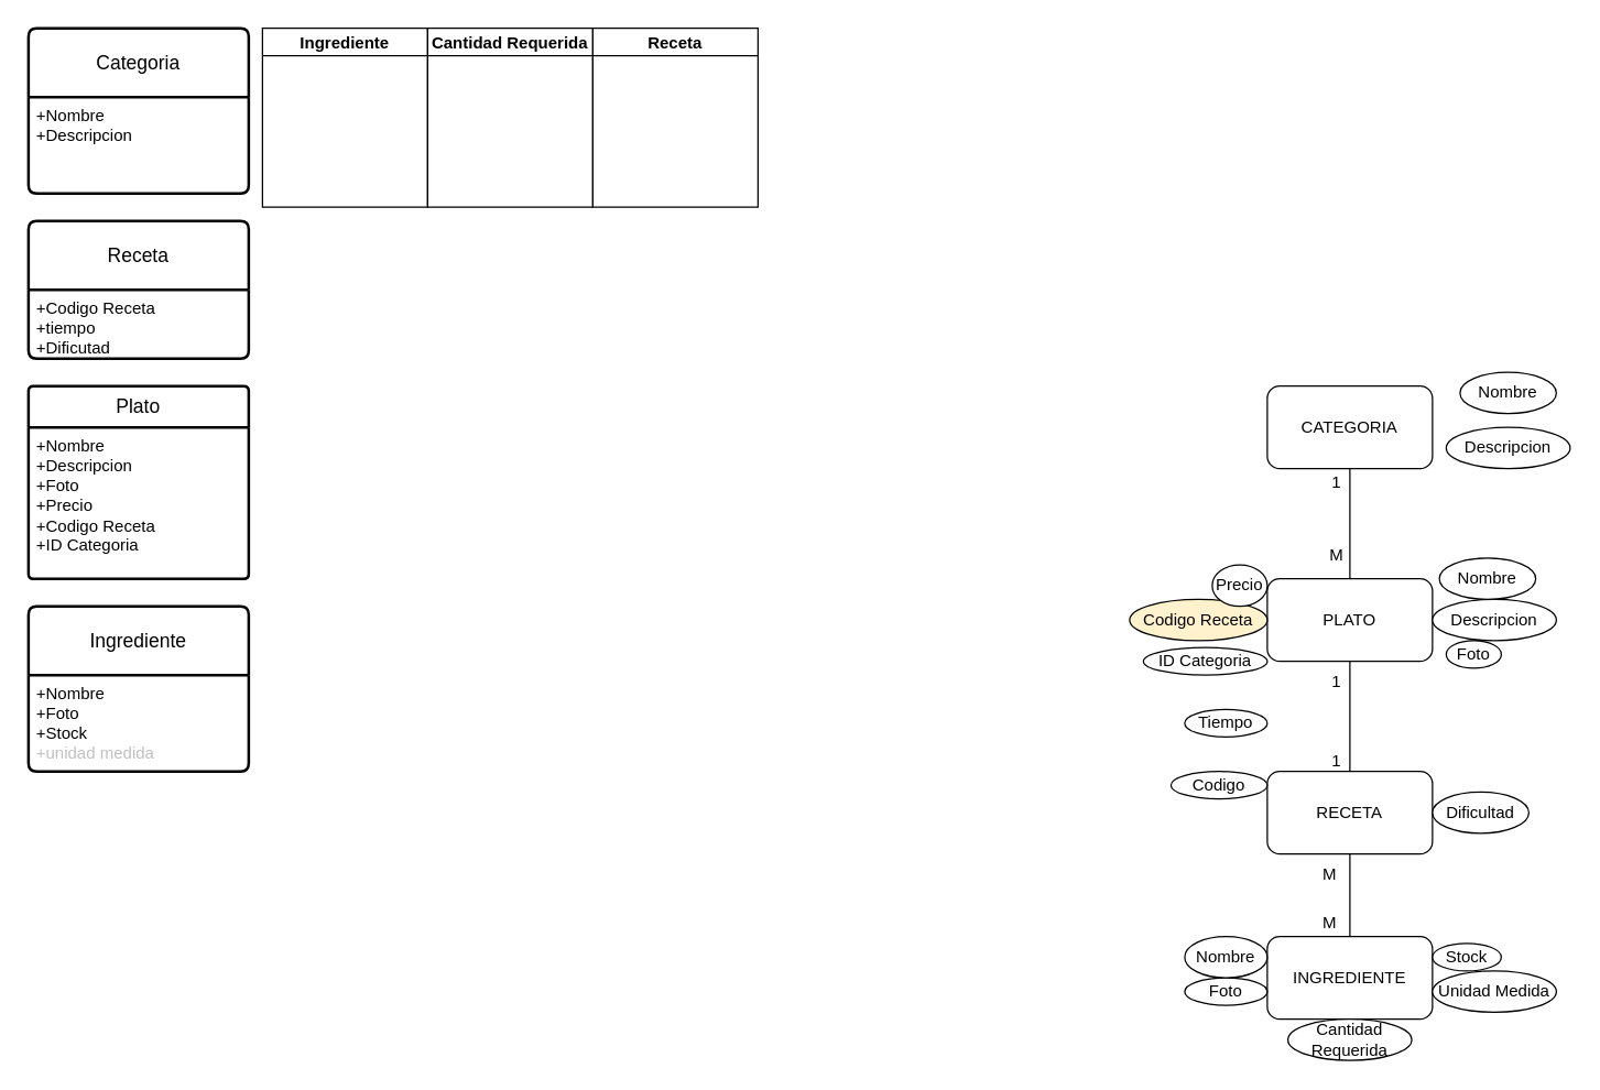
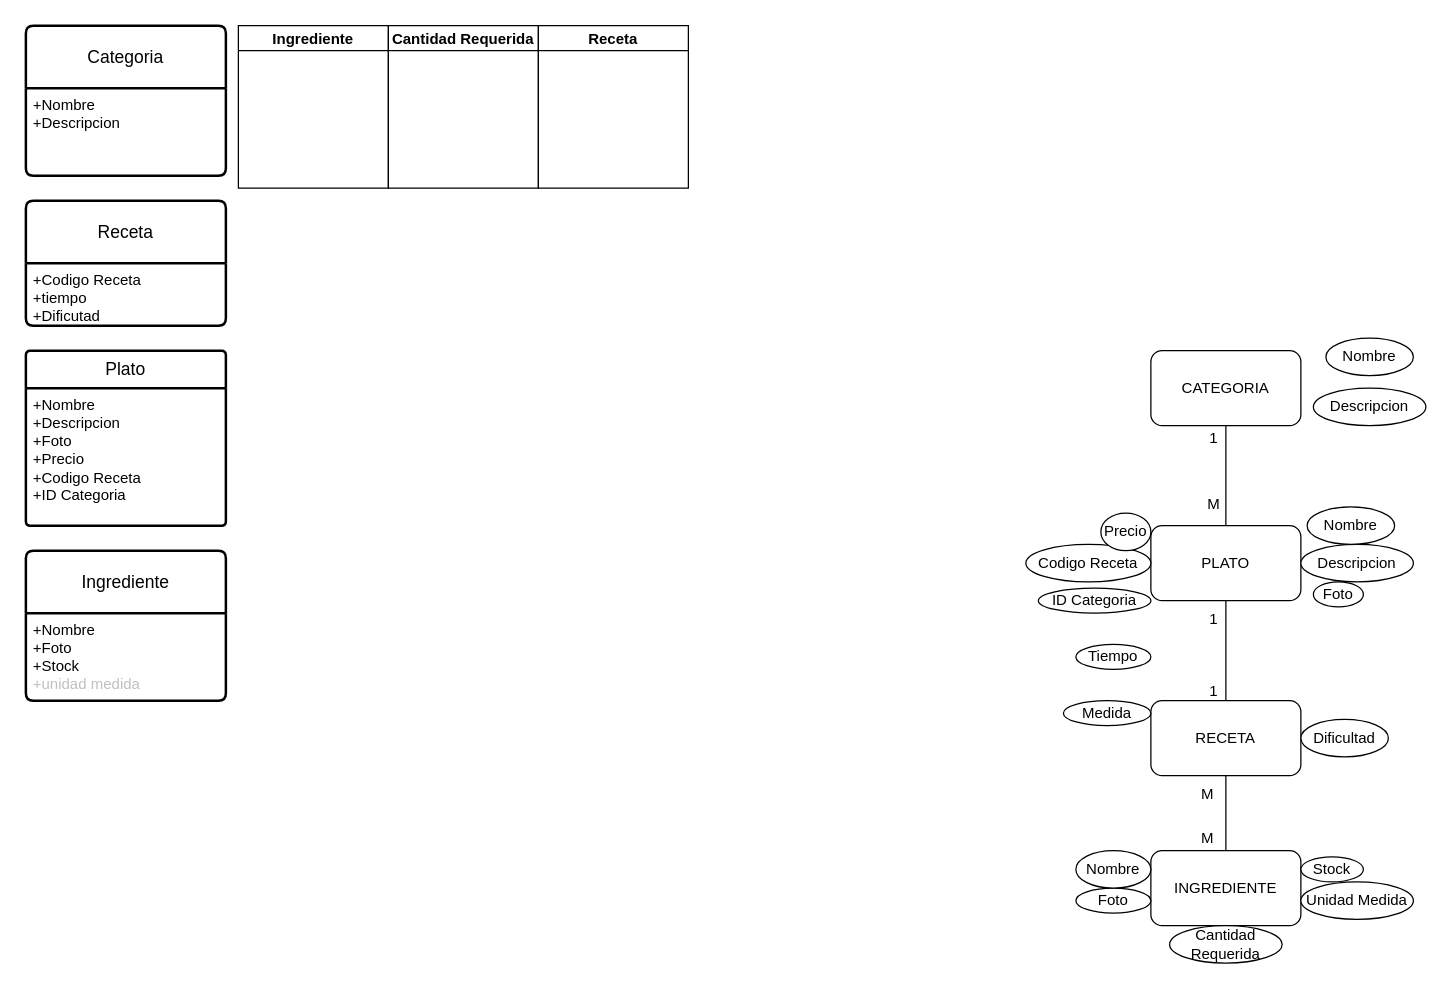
  <mxCell id="0" />
  <mxCell id="1" parent="0" />
  <mxCell id="2" value="Receta" style="swimlane;childLayout=stackLayout;horizontal=1;startSize=50;horizontalStack=0;rounded=1;fontSize=14;fontStyle=0;strokeWidth=2;resizeParent=0;resizeLast=1;shadow=0;dashed=0;align=center;arcSize=4;whiteSpace=wrap;html=1;" vertex="1" parent="1"><mxGeometry x="20" y="160" width="160" height="100" as="geometry" /></mxCell>
  <mxCell id="3" value="+Codigo Receta&lt;br&gt;+tiempo&lt;div&gt;+Dificutad&lt;/div&gt;&lt;div&gt;&lt;br&gt;&lt;/div&gt;" style="align=left;strokeColor=none;fillColor=none;spacingLeft=4;fontSize=12;verticalAlign=top;resizable=0;rotatable=0;part=1;html=1;" vertex="1" parent="2"><mxGeometry y="50" width="160" height="50" as="geometry" /></mxCell>
  <mxCell id="4" value="Plato" style="swimlane;childLayout=stackLayout;horizontal=1;startSize=30;horizontalStack=0;rounded=1;fontSize=14;fontStyle=0;strokeWidth=2;resizeParent=0;resizeLast=1;shadow=0;dashed=0;align=center;arcSize=4;whiteSpace=wrap;html=1;" vertex="1" parent="1"><mxGeometry x="20" y="280" width="160" height="140" as="geometry" /></mxCell>
  <mxCell id="5" value="+Nombre&lt;br&gt;+Descripcion&lt;br&gt;+Foto&lt;div&gt;+Precio&lt;/div&gt;&lt;div&gt;+Codigo Receta&lt;/div&gt;&lt;div&gt;+ID Categoria&lt;/div&gt;" style="align=left;strokeColor=none;fillColor=none;spacingLeft=4;fontSize=12;verticalAlign=top;resizable=0;rotatable=0;part=1;html=1;" vertex="1" parent="4"><mxGeometry y="30" width="160" height="110" as="geometry" /></mxCell>
  <mxCell id="6" value="Categoria" style="swimlane;childLayout=stackLayout;horizontal=1;startSize=50;horizontalStack=0;rounded=1;fontSize=14;fontStyle=0;strokeWidth=2;resizeParent=0;resizeLast=1;shadow=0;dashed=0;align=center;arcSize=4;whiteSpace=wrap;html=1;" vertex="1" parent="1"><mxGeometry x="20" y="20" width="160" height="120" as="geometry" /></mxCell>
  <mxCell id="7" value="+Nombre&lt;br&gt;+Descripcion&lt;div&gt;&lt;br/&gt;&lt;/div&gt;" style="align=left;strokeColor=none;fillColor=none;spacingLeft=4;fontSize=12;verticalAlign=top;resizable=0;rotatable=0;part=1;html=1;" vertex="1" parent="6"><mxGeometry y="50" width="160" height="70" as="geometry" /></mxCell>
  <mxCell id="8" value="Ingrediente" style="swimlane;childLayout=stackLayout;horizontal=1;startSize=50;horizontalStack=0;rounded=1;fontSize=14;fontStyle=0;strokeWidth=2;resizeParent=0;resizeLast=1;shadow=0;dashed=0;align=center;arcSize=4;whiteSpace=wrap;html=1;" vertex="1" parent="1"><mxGeometry x="20" y="440" width="160" height="120" as="geometry" /></mxCell>
  <mxCell id="9" value="+Nombre&lt;div&gt;+Foto&lt;br&gt;+Stock&lt;/div&gt;&lt;div&gt;&lt;span style=&quot;color: rgb(192, 192, 192);&quot;&gt;+unidad medida&lt;/span&gt;&lt;/div&gt;" style="align=left;strokeColor=none;fillColor=none;spacingLeft=4;fontSize=12;verticalAlign=top;resizable=0;rotatable=0;part=1;html=1;" vertex="1" parent="8"><mxGeometry y="50" width="160" height="70" as="geometry" /></mxCell>
  <mxCell id="10" value="" style="group" vertex="1" connectable="0" parent="1"><mxGeometry x="190" y="20" width="360" height="130" as="geometry" /></mxCell>
  <mxCell id="11" value="Ingrediente" style="swimlane;startSize=20;" vertex="1" parent="10"><mxGeometry width="120" height="130" as="geometry" /></mxCell>
  <mxCell id="12" value="Cantidad Requerida" style="swimlane;startSize=20;" vertex="1" parent="10"><mxGeometry x="120" width="120" height="130" as="geometry" /></mxCell>
  <mxCell id="13" value="Receta" style="swimlane;startSize=20;" vertex="1" parent="10"><mxGeometry x="240" width="120" height="130" as="geometry" /></mxCell>
  <mxCell id="14" value="INGREDIENTE" style="rounded=1;whiteSpace=wrap;html=1;" vertex="1" parent="1"><mxGeometry x="920" y="680" width="120" height="60" as="geometry" /></mxCell>
  <mxCell id="15" value="PLATO" style="rounded=1;whiteSpace=wrap;html=1;" vertex="1" parent="1"><mxGeometry x="920" y="420" width="120" height="60" as="geometry" /></mxCell>
  <mxCell id="16" value="RECETA" style="rounded=1;whiteSpace=wrap;html=1;" vertex="1" parent="1"><mxGeometry x="920" y="560" width="120" height="60" as="geometry" /></mxCell>
  <mxCell id="17" value="CATEGORIA" style="rounded=1;whiteSpace=wrap;html=1;" vertex="1" parent="1"><mxGeometry x="920" y="280" width="120" height="60" as="geometry" /></mxCell>
  <mxCell id="18" value="Unidad Medida" style="ellipse;whiteSpace=wrap;html=1;" vertex="1" parent="1"><mxGeometry x="1040" y="705" width="90" height="30" as="geometry" /></mxCell>
  <mxCell id="19" value="Stock" style="ellipse;whiteSpace=wrap;html=1;" vertex="1" parent="1"><mxGeometry x="1040" y="685" width="50" height="20" as="geometry" /></mxCell>
  <mxCell id="20" value="Foto" style="ellipse;whiteSpace=wrap;html=1;" vertex="1" parent="1"><mxGeometry x="860" y="710" width="60" height="20" as="geometry" /></mxCell>
  <mxCell id="21" value="Nombre" style="ellipse;whiteSpace=wrap;html=1;" vertex="1" parent="1"><mxGeometry x="860" y="680" width="60" height="30" as="geometry" /></mxCell>
  <mxCell id="22" value="Dificultad" style="ellipse;whiteSpace=wrap;html=1;" vertex="1" parent="1"><mxGeometry x="1040" y="575" width="70" height="30" as="geometry" /></mxCell>
  <mxCell id="23" value="Tiempo" style="ellipse;whiteSpace=wrap;html=1;" vertex="1" parent="1"><mxGeometry x="860" y="515" width="60" height="20" as="geometry" /></mxCell>
- <mxCell id="24" value="Codigo" style="ellipse;whiteSpace=wrap;html=1;" vertex="1" parent="1"><mxGeometry x="850" y="560" width="70" height="20" as="geometry" /></mxCell>
+ <mxCell id="24" value="Medida" style="ellipse;whiteSpace=wrap;html=1;" vertex="1" parent="1"><mxGeometry x="850" y="560" width="70" height="20" as="geometry" /></mxCell>
  <mxCell id="25" value="ID Categoria" style="ellipse;whiteSpace=wrap;html=1;" vertex="1" parent="1"><mxGeometry x="830" y="470" width="90" height="20" as="geometry" /></mxCell>
- <mxCell id="26" value="Codigo Receta" style="ellipse;whiteSpace=wrap;html=1;fillColor=#fff2cc;" vertex="1" parent="1"><mxGeometry x="820" y="435" width="100" height="30" as="geometry" /></mxCell>
+ <mxCell id="26" value="Codigo Receta" style="ellipse;whiteSpace=wrap;html=1;" vertex="1" parent="1"><mxGeometry x="820" y="435" width="100" height="30" as="geometry" /></mxCell>
  <mxCell id="27" value="Precio" style="ellipse;whiteSpace=wrap;html=1;" vertex="1" parent="1"><mxGeometry x="880" y="410" width="40" height="30" as="geometry" /></mxCell>
  <mxCell id="28" value="Foto" style="ellipse;whiteSpace=wrap;html=1;" vertex="1" parent="1"><mxGeometry x="1050" y="465" width="40" height="20" as="geometry" /></mxCell>
  <mxCell id="29" value="Descripcion" style="ellipse;whiteSpace=wrap;html=1;" vertex="1" parent="1"><mxGeometry x="1050" y="310" width="90" height="30" as="geometry" /></mxCell>
  <mxCell id="30" value="Nombre" style="ellipse;whiteSpace=wrap;html=1;" vertex="1" parent="1"><mxGeometry x="1060" y="270" width="70" height="30" as="geometry" /></mxCell>
  <mxCell id="31" value="Descripcion" style="ellipse;whiteSpace=wrap;html=1;" vertex="1" parent="1"><mxGeometry x="1040" y="435" width="90" height="30" as="geometry" /></mxCell>
  <mxCell id="32" value="Nombre" style="ellipse;whiteSpace=wrap;html=1;" vertex="1" parent="1"><mxGeometry x="1045" y="405" width="70" height="30" as="geometry" /></mxCell>
  <mxCell id="33" value="" style="endArrow=none;html=1;entryX=0.5;entryY=1;entryDx=0;entryDy=0;exitX=0.5;exitY=0;exitDx=0;exitDy=0;" edge="1" parent="1" source="16" target="15"><mxGeometry width="50" height="50" relative="1" as="geometry"><mxPoint x="970" y="540" as="sourcePoint" /><mxPoint x="1020" y="490" as="targetPoint" /></mxGeometry></mxCell>
  <mxCell id="34" value="1" style="text;html=1;align=center;verticalAlign=middle;resizable=0;points=[];autosize=1;strokeColor=none;fillColor=none;" vertex="1" parent="1"><mxGeometry x="955" y="538" width="30" height="30" as="geometry" /></mxCell>
  <mxCell id="35" value="1" style="text;html=1;align=center;verticalAlign=middle;resizable=0;points=[];autosize=1;strokeColor=none;fillColor=none;" vertex="1" parent="1"><mxGeometry x="955" y="480" width="30" height="30" as="geometry" /></mxCell>
  <mxCell id="36" value="" style="endArrow=none;html=1;entryX=0.5;entryY=1;entryDx=0;entryDy=0;exitX=0.5;exitY=0;exitDx=0;exitDy=0;" edge="1" parent="1" source="15" target="17"><mxGeometry width="50" height="50" relative="1" as="geometry"><mxPoint x="990" y="570" as="sourcePoint" /><mxPoint x="990" y="490" as="targetPoint" /></mxGeometry></mxCell>
  <mxCell id="37" value="1" style="text;html=1;align=center;verticalAlign=middle;resizable=0;points=[];autosize=1;strokeColor=none;fillColor=none;" vertex="1" parent="1"><mxGeometry x="955" y="335" width="30" height="30" as="geometry" /></mxCell>
  <mxCell id="38" value="M" style="text;html=1;align=center;verticalAlign=middle;resizable=0;points=[];autosize=1;strokeColor=none;fillColor=none;" vertex="1" parent="1"><mxGeometry x="955" y="388" width="30" height="30" as="geometry" /></mxCell>
  <mxCell id="39" value="" style="endArrow=none;html=1;entryX=0.5;entryY=0;entryDx=0;entryDy=0;exitX=0.5;exitY=1;exitDx=0;exitDy=0;" edge="1" parent="1" source="16" target="14"><mxGeometry width="50" height="50" relative="1" as="geometry"><mxPoint x="990" y="570" as="sourcePoint" /><mxPoint x="990" y="490" as="targetPoint" /></mxGeometry></mxCell>
  <mxCell id="40" value="M" style="text;html=1;align=center;verticalAlign=middle;resizable=0;points=[];autosize=1;strokeColor=none;fillColor=none;" vertex="1" parent="1"><mxGeometry x="950" y="655" width="30" height="30" as="geometry" /></mxCell>
  <mxCell id="41" value="M" style="text;html=1;align=center;verticalAlign=middle;resizable=0;points=[];autosize=1;strokeColor=none;fillColor=none;" vertex="1" parent="1"><mxGeometry x="950" y="620" width="30" height="30" as="geometry" /></mxCell>
  <mxCell id="42" value="Cantidad Requerida" style="ellipse;whiteSpace=wrap;html=1;" vertex="1" parent="1"><mxGeometry x="935" y="740" width="90" height="30" as="geometry" /></mxCell>
